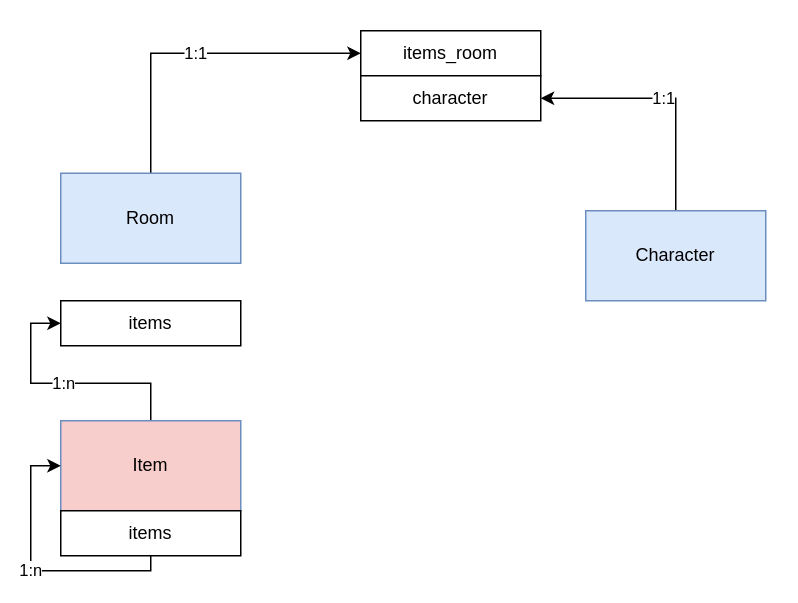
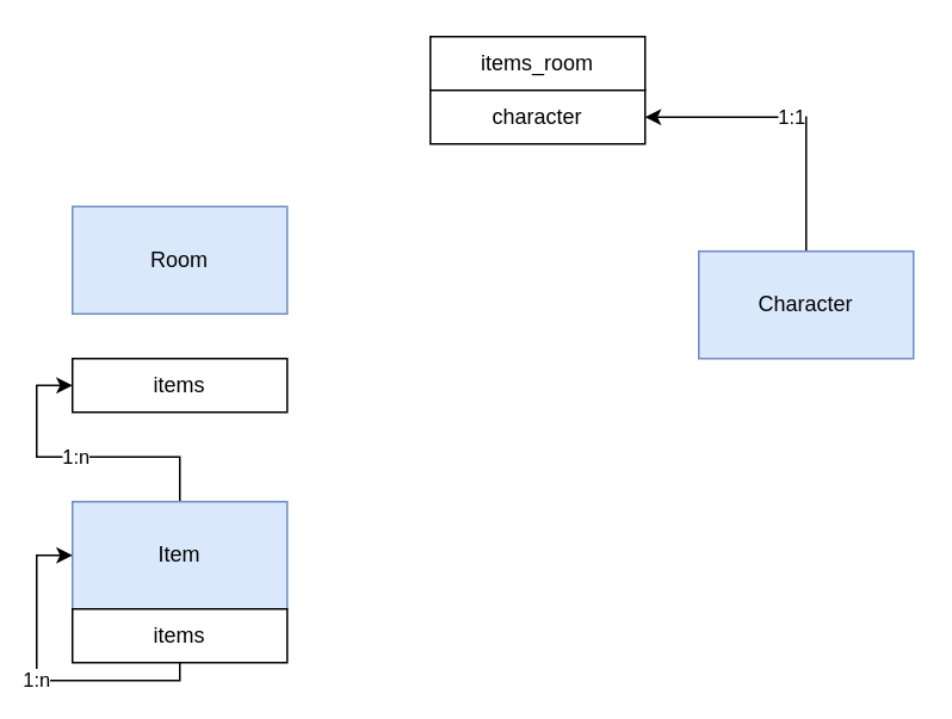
  <mxCell id="0" />
  <mxCell id="1" parent="0" />
- <mxCell id="2" value="1:1" style="edgeStyle=orthogonalEdgeStyle;rounded=0;orthogonalLoop=1;jettySize=auto;html=1;entryX=0;entryY=0.5;entryDx=0;entryDy=0;exitX=0.5;exitY=0;exitDx=0;exitDy=0;" edge="1" parent="1" source="3" target="6"><mxGeometry relative="1" as="geometry" /></mxCell>
  <mxCell id="3" value="Room" style="rounded=0;whiteSpace=wrap;html=1;fillColor=#dae8fc;strokeColor=#6c8ebf;" vertex="1" parent="1"><mxGeometry x="40" y="115" width="120" height="60" as="geometry" /></mxCell>
  <mxCell id="4" value="1:n" style="edgeStyle=orthogonalEdgeStyle;rounded=0;orthogonalLoop=1;jettySize=auto;html=1;entryX=0;entryY=0.5;entryDx=0;entryDy=0;" edge="1" parent="1" source="5" target="10"><mxGeometry relative="1" as="geometry" /></mxCell>
- <mxCell id="5" value="Item" style="rounded=0;whiteSpace=wrap;html=1;fillColor=#f8cecc;strokeColor=#6c8ebf;" vertex="1" parent="1"><mxGeometry x="40" y="280" width="120" height="60" as="geometry" /></mxCell>
+ <mxCell id="5" value="Item" style="rounded=0;whiteSpace=wrap;html=1;fillColor=#dae8fc;strokeColor=#6c8ebf;" vertex="1" parent="1"><mxGeometry x="40" y="280" width="120" height="60" as="geometry" /></mxCell>
  <mxCell id="6" value="items_room" style="rounded=0;whiteSpace=wrap;html=1;" vertex="1" parent="1"><mxGeometry x="240" width="120" height="30" as="geometry" y="20" /></mxCell>
  <mxCell id="7" value="character" style="rounded=0;whiteSpace=wrap;html=1;" vertex="1" parent="1"><mxGeometry x="240" y="50" width="120" height="30" as="geometry" /></mxCell>
  <mxCell id="8" value="1:1" style="edgeStyle=orthogonalEdgeStyle;rounded=0;orthogonalLoop=1;jettySize=auto;html=1;entryX=1;entryY=0.5;entryDx=0;entryDy=0;exitX=0.5;exitY=0;exitDx=0;exitDy=0;" edge="1" parent="1" source="9" target="7"><mxGeometry relative="1" as="geometry" /></mxCell>
  <mxCell id="9" value="Character" style="rounded=0;whiteSpace=wrap;html=1;fillColor=#dae8fc;strokeColor=#6c8ebf;" vertex="1" parent="1"><mxGeometry x="390" y="140" width="120" height="60" as="geometry" /></mxCell>
  <mxCell id="10" value="items" style="rounded=0;whiteSpace=wrap;html=1;" vertex="1" parent="1"><mxGeometry x="40" y="200" width="120" height="30" as="geometry" /></mxCell>
  <mxCell id="11" value="1:n" style="edgeStyle=orthogonalEdgeStyle;rounded=0;orthogonalLoop=1;jettySize=auto;html=1;entryX=0;entryY=0.5;entryDx=0;entryDy=0;exitX=0.5;exitY=1;exitDx=0;exitDy=0;" edge="1" parent="1" source="12" target="5"><mxGeometry relative="1" as="geometry"><Array as="points"><mxPoint x="100" y="380" /><mxPoint x="20" y="380" /><mxPoint x="20" y="310" /></Array></mxGeometry></mxCell>
  <mxCell id="12" value="items" style="rounded=0;whiteSpace=wrap;html=1;" vertex="1" parent="1"><mxGeometry x="40" y="340" width="120" height="30" as="geometry" /></mxCell>
